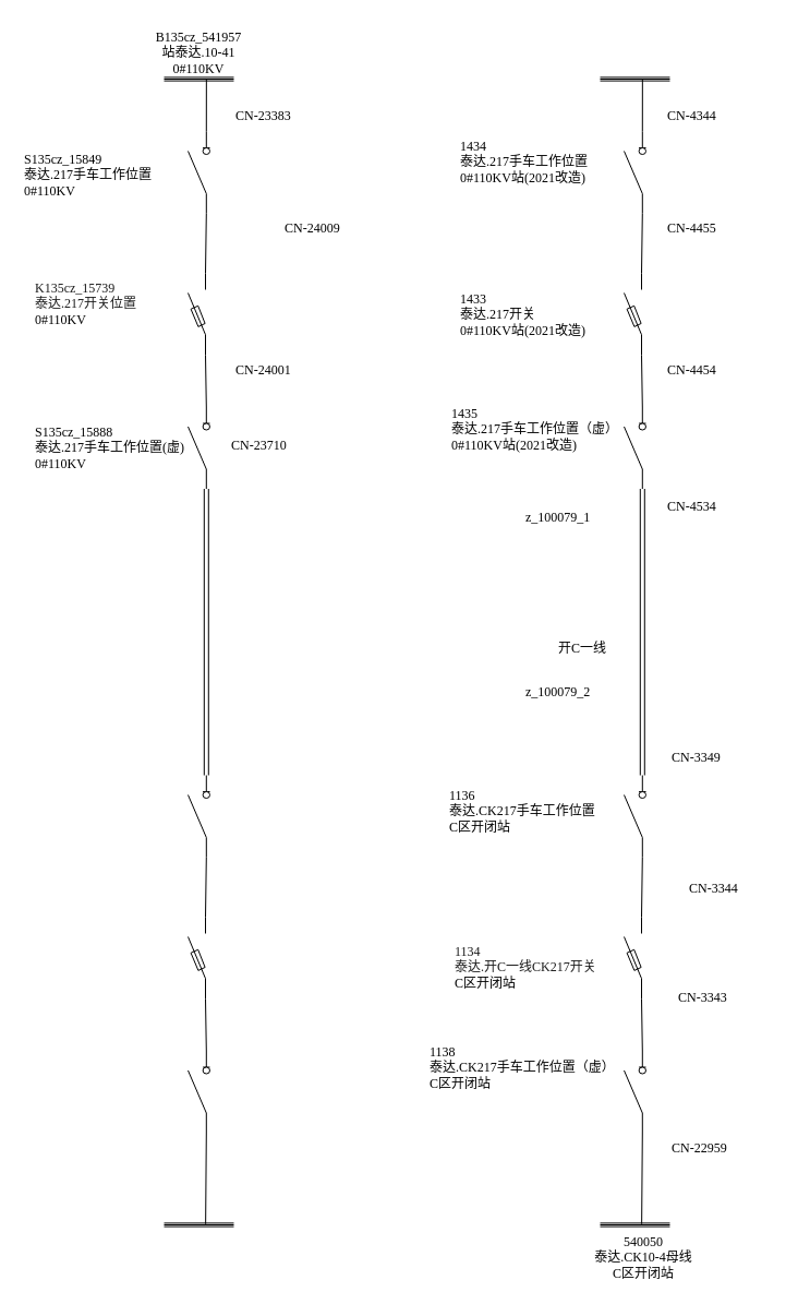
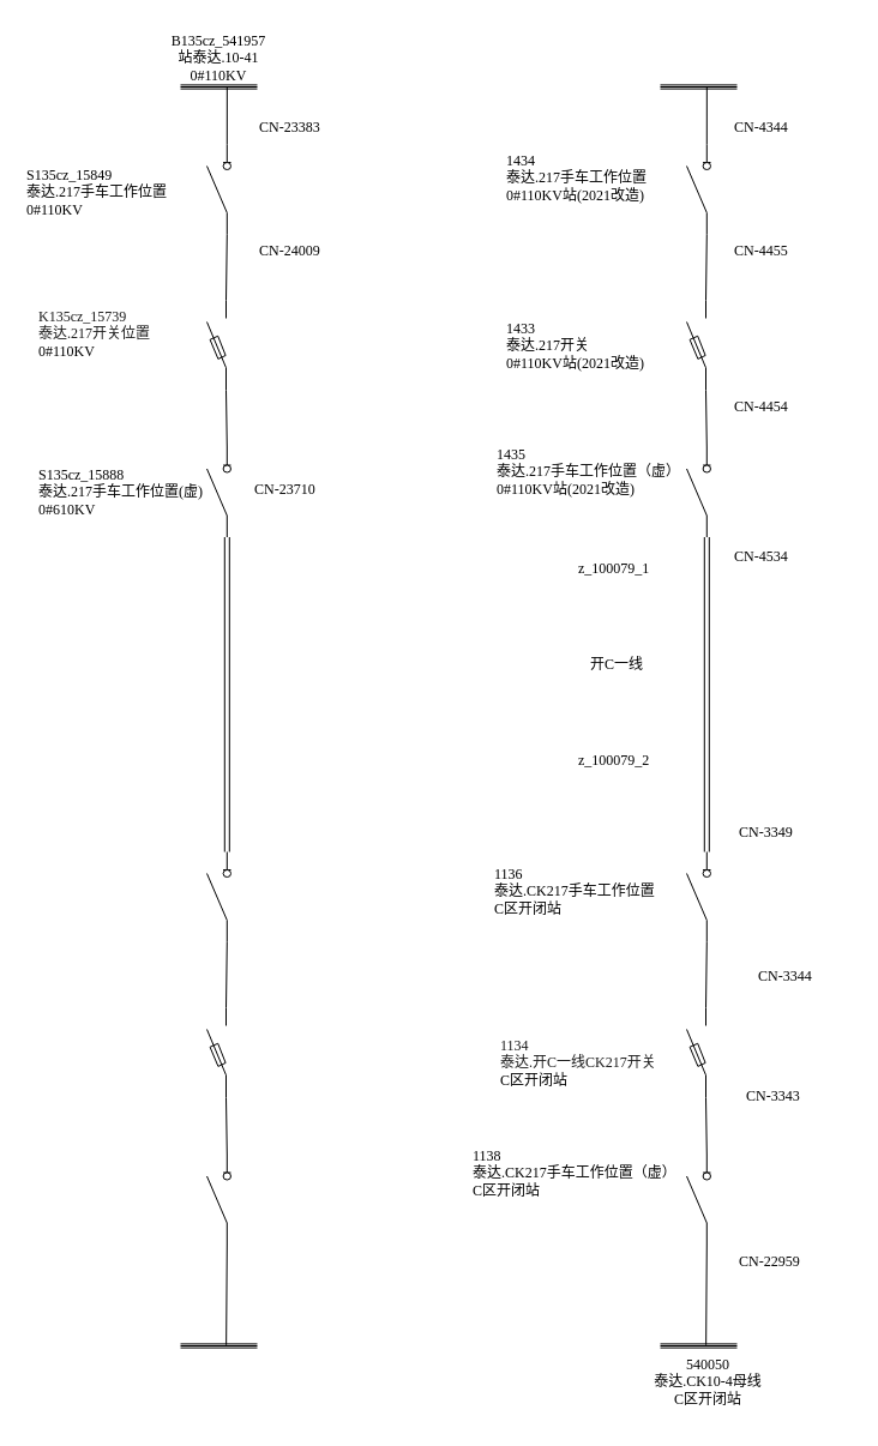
  <mxCell id="0" />
  <mxCell id="1" parent="0" />
  <mxCell id="2" value="" style="shape=mxgraph.electrical.electro-mechanical.switchDisconnector;aspect=fixed;elSwitchState=off;direction=north;" vertex="1" parent="1"><mxGeometry x="172" y="962.5" width="20" height="75" as="geometry" /></mxCell>
  <mxCell id="3" value="" style="shape=mxgraph.electrical.electro-mechanical.fuse2;aspect=fixed;elSwitchState=off;direction=north;" vertex="1" parent="1"><mxGeometry x="172" y="840" width="20" height="75" as="geometry" /></mxCell>
  <mxCell id="4" value="" style="shape=mxgraph.electrical.electro-mechanical.switchDisconnector;aspect=fixed;elSwitchState=off;direction=north;" vertex="1" parent="1"><mxGeometry x="172" y="710" width="20" height="75" as="geometry" /></mxCell>
  <mxCell id="5" value="" style="pointerEvents=1;verticalLabelPosition=bottom;shadow=0;dashed=0;align=center;html=1;verticalAlign=top;shape=mxgraph.electrical.inductors.iron_core;" vertex="1" parent="1"><mxGeometry x="150" y="70" width="64" height="4" as="geometry" /></mxCell>
  <mxCell id="6" value="" style="shape=mxgraph.electrical.electro-mechanical.switchDisconnector;aspect=fixed;elSwitchState=off;direction=north;" vertex="1" parent="1"><mxGeometry x="172" y="372.5" width="20" height="75" as="geometry" /></mxCell>
  <mxCell id="7" value="" style="shape=mxgraph.electrical.electro-mechanical.fuse2;aspect=fixed;elSwitchState=off;direction=north;" vertex="1" parent="1"><mxGeometry x="172" y="250" width="20" height="75" as="geometry" /></mxCell>
  <mxCell id="8" value="" style="shape=mxgraph.electrical.electro-mechanical.switchDisconnector;aspect=fixed;elSwitchState=off;direction=north;" vertex="1" parent="1"><mxGeometry x="172" y="120" width="20" height="75" as="geometry" /></mxCell>
  <mxCell id="9" value="" style="pointerEvents=1;verticalLabelPosition=bottom;shadow=0;dashed=0;align=center;html=1;verticalAlign=top;shape=mxgraph.electrical.inductors.iron_core;" vertex="1" parent="1"><mxGeometry x="150" y="1120" width="64" height="4" as="geometry" /></mxCell>
  <mxCell id="10" value="" style="shape=link;html=1;rounded=0;exitX=0;exitY=0.84;exitDx=0;exitDy=0;entryX=1;entryY=0.84;entryDx=0;entryDy=0;" edge="1" parent="1" source="6" target="4"><mxGeometry width="100" relative="1" as="geometry"><mxPoint x="470" y="500" as="sourcePoint" /><mxPoint x="570" y="500" as="targetPoint" /></mxGeometry></mxCell>
  <mxCell id="11" value="" style="endArrow=none;html=1;rounded=0;exitX=1;exitY=0.84;exitDx=0;exitDy=0;entryX=0.607;entryY=0.583;entryDx=0;entryDy=0;entryPerimeter=0;" edge="1" parent="1" source="8" target="5"><mxGeometry width="50" height="50" relative="1" as="geometry"><mxPoint x="190" y="110" as="sourcePoint" /><mxPoint x="189" y="80" as="targetPoint" /></mxGeometry></mxCell>
  <mxCell id="12" value="" style="endArrow=none;html=1;rounded=0;exitX=1;exitY=0.8;exitDx=0;exitDy=0;entryX=0;entryY=0.84;entryDx=0;entryDy=0;" edge="1" parent="1" source="7" target="8"><mxGeometry width="50" height="50" relative="1" as="geometry"><mxPoint x="230" y="250" as="sourcePoint" /><mxPoint x="280" y="200" as="targetPoint" /></mxGeometry></mxCell>
  <mxCell id="13" value="" style="endArrow=none;html=1;rounded=0;exitX=1;exitY=0.84;exitDx=0;exitDy=0;entryX=0;entryY=0.8;entryDx=0;entryDy=0;" edge="1" parent="1" source="6" target="7"><mxGeometry width="50" height="50" relative="1" as="geometry"><mxPoint x="250" y="370" as="sourcePoint" /><mxPoint x="300" y="320" as="targetPoint" /></mxGeometry></mxCell>
  <mxCell id="14" value="" style="endArrow=none;html=1;rounded=0;exitX=1;exitY=0.8;exitDx=0;exitDy=0;entryX=0;entryY=0.84;entryDx=0;entryDy=0;" edge="1" parent="1" source="3" target="4"><mxGeometry width="50" height="50" relative="1" as="geometry"><mxPoint x="290" y="840" as="sourcePoint" /><mxPoint x="340" y="790" as="targetPoint" /></mxGeometry></mxCell>
  <mxCell id="15" value="" style="endArrow=none;html=1;rounded=0;exitX=1;exitY=0.84;exitDx=0;exitDy=0;entryX=0;entryY=0.8;entryDx=0;entryDy=0;" edge="1" parent="1" source="2" target="3"><mxGeometry width="50" height="50" relative="1" as="geometry"><mxPoint x="260" y="960" as="sourcePoint" /><mxPoint x="310" y="910" as="targetPoint" /></mxGeometry></mxCell>
  <mxCell id="16" value="" style="endArrow=none;html=1;rounded=0;exitX=0;exitY=0.84;exitDx=0;exitDy=0;entryX=0.596;entryY=0.321;entryDx=0;entryDy=0;entryPerimeter=0;" edge="1" parent="1" source="2" target="9"><mxGeometry width="50" height="50" relative="1" as="geometry"><mxPoint x="300" y="1070" as="sourcePoint" /><mxPoint x="350" y="1020" as="targetPoint" /></mxGeometry></mxCell>
  <mxCell id="17" value="&lt;span style=&quot;color: rgb(27, 27, 27); font-size: 12px; font-style: normal; font-variant-ligatures: normal; font-variant-caps: normal; font-weight: 400; letter-spacing: normal; orphans: 2; text-align: left; text-indent: 0px; text-transform: none; widows: 2; word-spacing: 0px; -webkit-text-stroke-width: 0px; text-decoration-thickness: initial; text-decoration-style: initial; text-decoration-color: initial; float: none; display: inline !important;&quot;&gt;K135cz_15739&lt;br&gt;&lt;/span&gt;&lt;span style=&quot;color: rgb(27, 27, 27);&quot;&gt;泰达.217开关位置&lt;br&gt;&lt;/span&gt;&lt;span style=&quot;text-align: center;&quot;&gt;0#110KV&lt;/span&gt;&lt;span style=&quot;color: rgb(27, 27, 27);&quot;&gt;&lt;br&gt;&lt;/span&gt;" style="text;whiteSpace=wrap;html=1;fontFamily=Times New Roman;" vertex="1" parent="1"><mxGeometry x="30" y="250" width="110" height="60" as="geometry" /></mxCell>
- <mxCell id="18" value="CN-24009" style="text;whiteSpace=wrap;html=1;fontFamily=Times New Roman;" vertex="1" parent="1"><mxGeometry x="259" y="195" width="90" height="40" as="geometry" /></mxCell>
- <mxCell id="19" value="CN-24001" style="text;whiteSpace=wrap;html=1;fontFamily=Times New Roman;" vertex="1" parent="1"><mxGeometry x="214" y="325" width="90" height="40" as="geometry" /></mxCell>
+ <mxCell id="18" value="CN-24009" style="text;whiteSpace=wrap;html=1;fontFamily=Times New Roman;" vertex="1" parent="1"><mxGeometry x="214" y="195" width="90" height="40" as="geometry" /></mxCell>
  <mxCell id="20" value="S135cz_15849&lt;br&gt;泰达.217手车工作位置&lt;br&gt;&lt;span style=&quot;text-align: center;&quot;&gt;0#110KV&lt;/span&gt;" style="text;whiteSpace=wrap;html=1;fontFamily=Times New Roman;" vertex="1" parent="1"><mxGeometry x="20" y="132" width="150" height="58" as="geometry" /></mxCell>
  <mxCell id="21" value="CN-23383" style="text;whiteSpace=wrap;html=1;fontFamily=Times New Roman;" vertex="1" parent="1"><mxGeometry x="214" y="92" width="90" height="40" as="geometry" /></mxCell>
  <mxCell id="22" value="B135cz_541957&lt;br&gt;站泰达.10-41&lt;br&gt;0#110KV" style="text;whiteSpace=wrap;html=1;align=center;fontFamily=Times New Roman;" vertex="1" parent="1"><mxGeometry x="77" width="210" height="50" as="geometry" y="20" /></mxCell>
- <mxCell id="23" value="S135cz_15888&lt;br&gt;泰达.217手车工作位置(虚)&lt;br&gt;&lt;span style=&quot;text-align: center;&quot;&gt;0#110KV&lt;/span&gt;" style="text;whiteSpace=wrap;html=1;fontFamily=Times New Roman;" vertex="1" parent="1"><mxGeometry x="30" y="382" width="150" height="56" as="geometry" /></mxCell>
+ <mxCell id="23" value="S135cz_15888&lt;br&gt;泰达.217手车工作位置(虚)&lt;br&gt;&lt;span style=&quot;text-align: center;&quot;&gt;0#610KV&lt;/span&gt;" style="text;whiteSpace=wrap;html=1;fontFamily=Times New Roman;" vertex="1" parent="1"><mxGeometry x="30" y="382" width="150" height="56" as="geometry" /></mxCell>
  <mxCell id="24" value="CN-23710" style="text;whiteSpace=wrap;html=1;fontFamily=Times New Roman;" vertex="1" parent="1"><mxGeometry x="210" y="394" width="90" height="40" as="geometry" /></mxCell>
  <mxCell id="25" value="" style="shape=mxgraph.electrical.electro-mechanical.switchDisconnector;aspect=fixed;elSwitchState=off;direction=north;" vertex="1" parent="1"><mxGeometry x="572" y="962.5" width="20" height="75" as="geometry" /></mxCell>
  <mxCell id="26" value="" style="shape=mxgraph.electrical.electro-mechanical.fuse2;aspect=fixed;elSwitchState=off;direction=north;" vertex="1" parent="1"><mxGeometry x="572" y="840" width="20" height="75" as="geometry" /></mxCell>
  <mxCell id="27" value="" style="shape=mxgraph.electrical.electro-mechanical.switchDisconnector;aspect=fixed;elSwitchState=off;direction=north;" vertex="1" parent="1"><mxGeometry x="572" y="710" width="20" height="75" as="geometry" /></mxCell>
  <mxCell id="28" value="" style="pointerEvents=1;verticalLabelPosition=bottom;shadow=0;dashed=0;align=center;html=1;verticalAlign=top;shape=mxgraph.electrical.inductors.iron_core;" vertex="1" parent="1"><mxGeometry x="550" y="70" width="64" height="4" as="geometry" /></mxCell>
  <mxCell id="29" value="" style="shape=mxgraph.electrical.electro-mechanical.switchDisconnector;aspect=fixed;elSwitchState=off;direction=north;" vertex="1" parent="1"><mxGeometry x="572" y="372.5" width="20" height="75" as="geometry" /></mxCell>
  <mxCell id="30" value="" style="shape=mxgraph.electrical.electro-mechanical.fuse2;aspect=fixed;elSwitchState=off;direction=north;" vertex="1" parent="1"><mxGeometry x="572" y="250" width="20" height="75" as="geometry" /></mxCell>
  <mxCell id="31" value="" style="shape=mxgraph.electrical.electro-mechanical.switchDisconnector;aspect=fixed;elSwitchState=off;direction=north;" vertex="1" parent="1"><mxGeometry x="572" y="120" width="20" height="75" as="geometry" /></mxCell>
  <mxCell id="32" value="" style="pointerEvents=1;verticalLabelPosition=bottom;shadow=0;dashed=0;align=center;html=1;verticalAlign=top;shape=mxgraph.electrical.inductors.iron_core;" vertex="1" parent="1"><mxGeometry x="550" y="1120" width="64" height="4" as="geometry" /></mxCell>
  <mxCell id="33" value="" style="shape=link;html=1;rounded=0;exitX=0;exitY=0.84;exitDx=0;exitDy=0;entryX=1;entryY=0.84;entryDx=0;entryDy=0;" edge="1" parent="1" source="29" target="27"><mxGeometry width="100" relative="1" as="geometry"><mxPoint x="870" y="500" as="sourcePoint" /><mxPoint x="970" y="500" as="targetPoint" /></mxGeometry></mxCell>
  <mxCell id="34" value="" style="endArrow=none;html=1;rounded=0;exitX=1;exitY=0.84;exitDx=0;exitDy=0;entryX=0.607;entryY=0.583;entryDx=0;entryDy=0;entryPerimeter=0;" edge="1" parent="1" source="31" target="28"><mxGeometry width="50" height="50" relative="1" as="geometry"><mxPoint x="590" y="110" as="sourcePoint" /><mxPoint x="589" y="80" as="targetPoint" /></mxGeometry></mxCell>
  <mxCell id="35" value="" style="endArrow=none;html=1;rounded=0;exitX=1;exitY=0.8;exitDx=0;exitDy=0;entryX=0;entryY=0.84;entryDx=0;entryDy=0;" edge="1" parent="1" source="30" target="31"><mxGeometry width="50" height="50" relative="1" as="geometry"><mxPoint x="630" y="250" as="sourcePoint" /><mxPoint x="680" y="200" as="targetPoint" /></mxGeometry></mxCell>
  <mxCell id="36" value="" style="endArrow=none;html=1;rounded=0;exitX=1;exitY=0.84;exitDx=0;exitDy=0;entryX=0;entryY=0.8;entryDx=0;entryDy=0;" edge="1" parent="1" source="29" target="30"><mxGeometry width="50" height="50" relative="1" as="geometry"><mxPoint x="650" y="370" as="sourcePoint" /><mxPoint x="700" y="320" as="targetPoint" /></mxGeometry></mxCell>
  <mxCell id="37" value="" style="endArrow=none;html=1;rounded=0;exitX=1;exitY=0.8;exitDx=0;exitDy=0;entryX=0;entryY=0.84;entryDx=0;entryDy=0;" edge="1" parent="1" source="26" target="27"><mxGeometry width="50" height="50" relative="1" as="geometry"><mxPoint x="690" y="840" as="sourcePoint" /><mxPoint x="740" y="790" as="targetPoint" /></mxGeometry></mxCell>
  <mxCell id="38" value="" style="endArrow=none;html=1;rounded=0;exitX=1;exitY=0.84;exitDx=0;exitDy=0;entryX=0;entryY=0.8;entryDx=0;entryDy=0;" edge="1" parent="1" source="25" target="26"><mxGeometry width="50" height="50" relative="1" as="geometry"><mxPoint x="660" y="960" as="sourcePoint" /><mxPoint x="710" y="910" as="targetPoint" /></mxGeometry></mxCell>
  <mxCell id="39" value="" style="endArrow=none;html=1;rounded=0;exitX=0;exitY=0.84;exitDx=0;exitDy=0;entryX=0.596;entryY=0.321;entryDx=0;entryDy=0;entryPerimeter=0;" edge="1" parent="1" source="25" target="32"><mxGeometry width="50" height="50" relative="1" as="geometry"><mxPoint x="700" y="1070" as="sourcePoint" /><mxPoint x="750" y="1020" as="targetPoint" /></mxGeometry></mxCell>
  <mxCell id="40" value="&lt;span style=&quot;color: rgb(27, 27, 27); font-size: 12px; font-style: normal; font-variant-ligatures: normal; font-variant-caps: normal; font-weight: 400; letter-spacing: normal; orphans: 2; text-align: left; text-indent: 0px; text-transform: none; widows: 2; word-spacing: 0px; -webkit-text-stroke-width: 0px; text-decoration-thickness: initial; text-decoration-style: initial; text-decoration-color: initial; float: none; display: inline !important;&quot;&gt;1134&lt;br&gt;&lt;span style=&quot;&quot;&gt;泰达.开C一线CK217开关&lt;br&gt;&lt;/span&gt;&lt;span style=&quot;color: rgb(0, 0, 0); text-align: center;&quot;&gt;C区开闭站&lt;/span&gt;&lt;br&gt;&lt;/span&gt;" style="text;whiteSpace=wrap;html=1;fontFamily=Times New Roman;" vertex="1" parent="1"><mxGeometry x="415" y="857.5" width="140" height="62.5" as="geometry" /></mxCell>
  <mxCell id="41" value="CN-3344" style="text;whiteSpace=wrap;html=1;fontFamily=Times New Roman;" vertex="1" parent="1"><mxGeometry x="630" y="800" width="80" height="40" as="geometry" /></mxCell>
  <mxCell id="42" value="CN-3343" style="text;whiteSpace=wrap;html=1;fontFamily=Times New Roman;" vertex="1" parent="1"><mxGeometry x="620" y="900" width="80" height="40" as="geometry" /></mxCell>
  <mxCell id="43" value="1138&lt;br&gt;泰达.CK217手车工作位置（虚）&lt;br&gt;&lt;span style=&quot;text-align: center;&quot;&gt;C区开闭站&lt;/span&gt;" style="text;whiteSpace=wrap;html=1;fontFamily=Times New Roman;" vertex="1" parent="1"><mxGeometry x="392" y="950" width="180" height="57.5" as="geometry" /></mxCell>
  <mxCell id="44" value="CN-22959" style="text;whiteSpace=wrap;html=1;fontFamily=Times New Roman;" vertex="1" parent="1"><mxGeometry x="614" y="1037.5" width="90" height="40" as="geometry" /></mxCell>
  <mxCell id="45" value="540050&lt;br&gt;泰达.CK10-4母线&lt;br&gt;C区开闭站" style="text;whiteSpace=wrap;html=1;align=center;fontFamily=Times New Roman;" vertex="1" parent="1"><mxGeometry x="530" y="1124" width="120" height="60" as="geometry" /></mxCell>
  <mxCell id="46" value="1136&lt;br&gt;泰达.CK217手车工作位置&lt;br&gt;&lt;span style=&quot;text-align: center;&quot;&gt;C区开闭站&lt;/span&gt;" style="text;whiteSpace=wrap;html=1;fontFamily=Times New Roman;" vertex="1" parent="1"><mxGeometry x="410" y="715" width="150" height="60" as="geometry" /></mxCell>
  <mxCell id="47" value="CN-3349" style="text;whiteSpace=wrap;html=1;fontFamily=Times New Roman;" vertex="1" parent="1"><mxGeometry x="614" y="680" width="80" height="40" as="geometry" /></mxCell>
  <mxCell id="48" value="z_100079_2" style="text;whiteSpace=wrap;html=1;fontFamily=Times New Roman;" vertex="1" parent="1"><mxGeometry x="480" y="620" width="100" height="40" as="geometry" /></mxCell>
  <mxCell id="49" value="z_100079_1" style="text;whiteSpace=wrap;html=1;fontFamily=Times New Roman;" vertex="1" parent="1"><mxGeometry x="480" y="460" width="100" height="40" as="geometry" /></mxCell>
- <mxCell id="50" value="开C一线" style="text;whiteSpace=wrap;html=1;fontFamily=Times New Roman;" vertex="1" parent="1"><mxGeometry x="510" y="580" width="60" height="30" as="geometry" /></mxCell>
+ <mxCell id="50" value="开C一线" style="text;whiteSpace=wrap;html=1;fontFamily=Times New Roman;" vertex="1" parent="1"><mxGeometry x="490" y="540" width="60" height="30" as="geometry" /></mxCell>
  <mxCell id="51" value="CN-4534" style="text;whiteSpace=wrap;html=1;fontFamily=Times New Roman;" vertex="1" parent="1"><mxGeometry x="610" y="450" width="80" height="40" as="geometry" /></mxCell>
  <mxCell id="52" value="1435&lt;br&gt;泰达.217手车工作位置（虚）&lt;br&gt;0#110KV站(2021改造)" style="text;whiteSpace=wrap;html=1;fontFamily=Times New Roman;" vertex="1" parent="1"><mxGeometry x="412" y="365" width="160" height="55" as="geometry" /></mxCell>
  <mxCell id="53" value="CN-4454" style="text;whiteSpace=wrap;html=1;fontFamily=Times New Roman;" vertex="1" parent="1"><mxGeometry x="610" y="325" width="80" height="40" as="geometry" /></mxCell>
  <mxCell id="54" value="1433&lt;br&gt;泰达.217开关&lt;br&gt;0#110KV站(2021改造)" style="text;whiteSpace=wrap;html=1;fontFamily=Times New Roman;" vertex="1" parent="1"><mxGeometry x="420" y="260" width="140" height="60" as="geometry" /></mxCell>
  <mxCell id="55" value="CN-4455" style="text;whiteSpace=wrap;html=1;fontFamily=Times New Roman;" vertex="1" parent="1"><mxGeometry x="610" y="195" width="80" height="40" as="geometry" /></mxCell>
  <mxCell id="56" value="1434&lt;br&gt;泰达.217手车工作位置&lt;br&gt;0#110KV站(2021改造)" style="text;whiteSpace=wrap;html=1;fontFamily=Times New Roman;" vertex="1" parent="1"><mxGeometry x="420" y="120" width="130" height="60" as="geometry" /></mxCell>
  <mxCell id="57" value="CN-4344" style="text;whiteSpace=wrap;html=1;fontFamily=Times New Roman;" vertex="1" parent="1"><mxGeometry x="610" y="92" width="80" height="40" as="geometry" /></mxCell>
